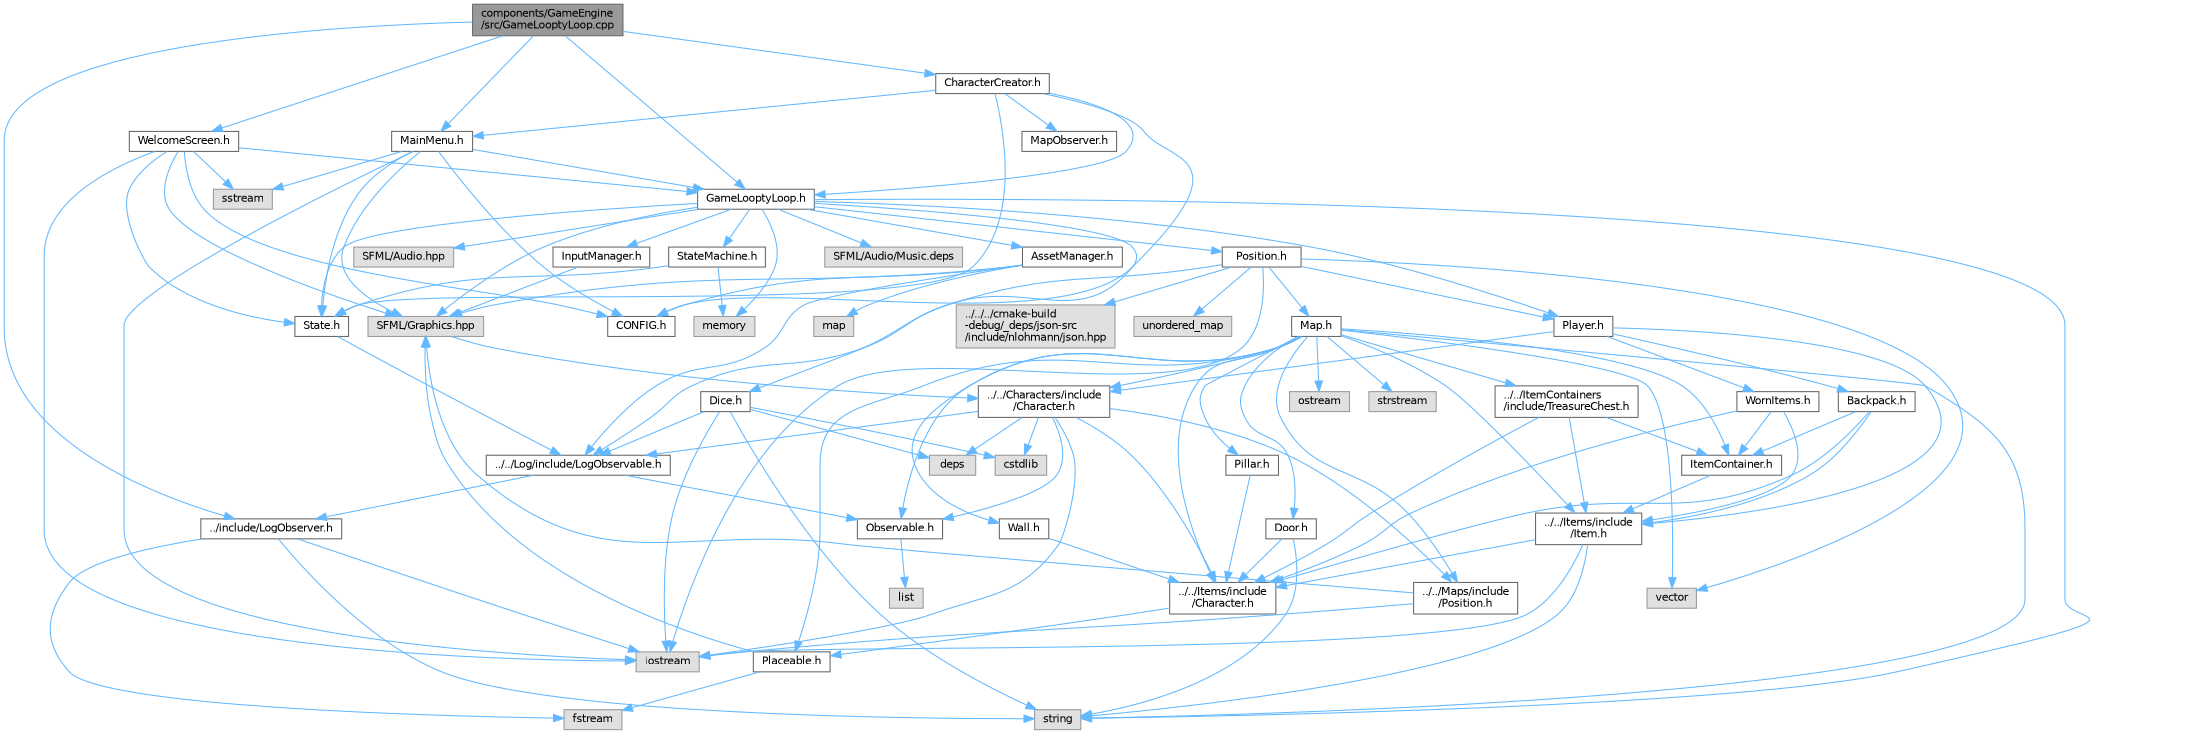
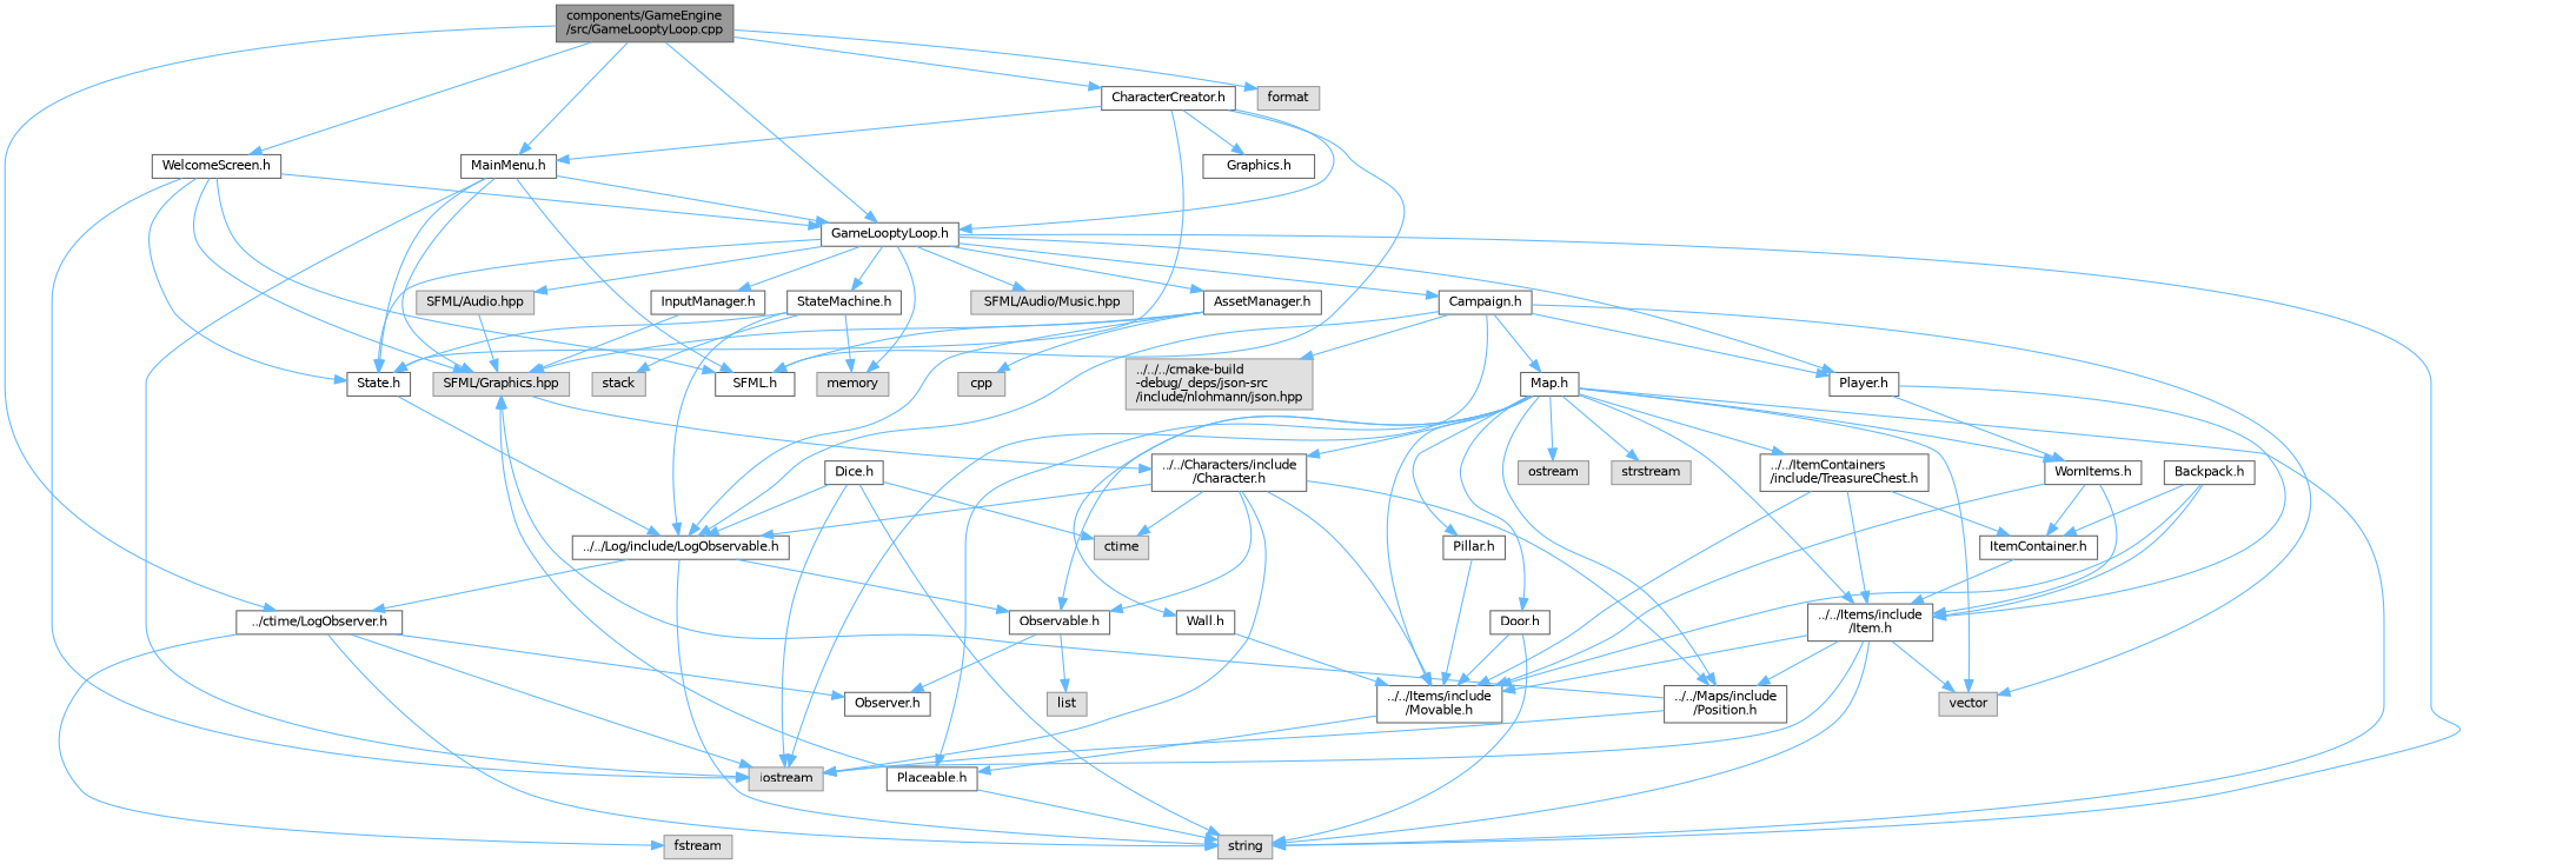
  digraph {
    node [color=grey40 fillcolor=white fontname=Helvetica fontsize=10 shape=box style=filled]
    edge [color=steelblue1 fontname=Helvetica fontsize=10 labelfontname=Helvetica labelfontsize=10 style=solid]
    n1 [color=gray40 fillcolor=grey60 fontcolor=black height=0.2 label="components/GameEngine\l/src/GameLooptyLoop.cpp" width=0.4]
    n2 [height=0.2 label="GameLooptyLoop.h" width=0.4]
-   n3 [height=0.2 label="../include/LogObserver.h" width=0.4]
+   n3 [height=0.2 label="../ctime/LogObserver.h" width=0.4]
    n4 [height=0.2 label="WelcomeScreen.h" width=0.4]
    n5 [height=0.2 label="MainMenu.h" width=0.4]
+   n6 [color=grey60 fillcolor="#E0E0E0" height=0.2 label=format width=0.4]
    n7 [height=0.2 label="CharacterCreator.h" width=0.4]
    n8 [height=0.2 label="AssetManager.h" width=0.4]
    n9 [color=grey60 fillcolor="#E0E0E0" height=0.2 label=string width=0.4]
    n10 [color=grey60 fillcolor="#E0E0E0" height=0.2 label="SFML/Graphics.hpp" width=0.4]
-   n11 [height=0.2 label="Position.h" width=0.4]
+   n11 [height=0.2 label="Campaign.h" width=0.4]
    n12 [color=grey60 fillcolor="#E0E0E0" height=0.2 label=memory width=0.4]
    n13 [height=0.2 label="Player.h" width=0.4]
    n14 [height=0.2 label="Dice.h" width=0.4]
    n15 [height=0.2 label="InputManager.h" width=0.4]
    n16 [height=0.2 label="State.h" width=0.4]
    n17 [height=0.2 label="StateMachine.h" width=0.4]
    n18 [color=grey60 fillcolor="#E0E0E0" height=0.2 label="SFML/Audio.hpp" width=0.4]
-   n19 [color=grey60 fillcolor="#E0E0E0" height=0.2 label="SFML/Audio/Music.deps" width=0.4]
+   n19 [color=grey60 fillcolor="#E0E0E0" height=0.2 label="SFML/Audio/Music.hpp" width=0.4]
+   n20 [height=0.2 label="Observer.h" width=0.4]
    n21 [color=grey60 fillcolor="#E0E0E0" height=0.2 label=iostream width=0.4]
    n22 [color=grey60 fillcolor="#E0E0E0" height=0.2 label=fstream width=0.4]
-   n23 [height=0.2 label="CONFIG.h" width=0.4]
-   n24 [color=grey60 fillcolor="#E0E0E0" height=0.2 label=sstream width=0.4]
+   n23 [height=0.2 label="SFML.h" width=0.4]
    n25 [height=0.2 label="../../Log/include/LogObservable.h" width=0.4]
-   n26 [color=grey60 fillcolor="#E0E0E0" height=0.2 label=map width=0.4]
+   n26 [color=grey60 fillcolor="#E0E0E0" height=0.2 label=cpp width=0.4]
    n27 [height=0.2 label="../../Characters/include\l/Character.h" width=0.4]
    n28 [height=0.2 label="Map.h" width=0.4]
    n29 [color=grey60 fillcolor="#E0E0E0" height=0.2 label=vector width=0.4]
    n30 [color=grey60 fillcolor="#E0E0E0" height=0.2 label="../../../cmake-build\l-debug/_deps/json-src\l/include/nlohmann/json.hpp" width=0.4]
-   n31 [color=grey60 fillcolor="#E0E0E0" height=0.2 label=unordered_map width=0.4]
    n32 [height=0.2 label="../../Items/include\l/Item.h" width=0.4]
    n33 [height=0.2 label="Backpack.h" width=0.4]
    n34 [height=0.2 label="WornItems.h" width=0.4]
-   n35 [color=grey60 fillcolor="#E0E0E0" height=0.2 label=cstdlib width=0.4]
-   n36 [color=grey60 fillcolor="#E0E0E0" height=0.2 label=deps width=0.4]
+   n36 [color=grey60 fillcolor="#E0E0E0" height=0.2 label=ctime width=0.4]
+   n37 [color=grey60 fillcolor="#E0E0E0" height=0.2 label=stack width=0.4]
    n38 [height=0.2 label="Observable.h" width=0.4]
    n39 [color=grey60 fillcolor="#E0E0E0" height=0.2 label=list width=0.4]
-   n40 [height=0.2 label="../../Items/include\l/Character.h" width=0.4]
+   n40 [height=0.2 label="../../Items/include\l/Movable.h" width=0.4]
    n41 [height=0.2 label="../../Maps/include\l/Position.h" width=0.4]
    n42 [height=0.2 label="../../ItemContainers\l/include/TreasureChest.h" width=0.4]
    n43 [height=0.2 label="ItemContainer.h" width=0.4]
    n44 [height=0.2 label="Door.h" width=0.4]
    n45 [height=0.2 label="Pillar.h" width=0.4]
    n46 [height=0.2 label="Wall.h" width=0.4]
    n47 [color=grey60 fillcolor="#E0E0E0" height=0.2 label=ostream width=0.4]
    n48 [color=grey60 fillcolor="#E0E0E0" height=0.2 label=strstream width=0.4]
    n49 [height=0.2 label="Placeable.h" width=0.4]
-   n50 [height=0.2 label="MapObserver.h" width=0.4]
+   n50 [height=0.2 label="Graphics.h" width=0.4]
    n1 -> n2
    n1 -> n3
    n1 -> n4
    n1 -> n5
+   n1 -> n6
    n1 -> n7
    n2 -> n8
    n2 -> n9
-   n2 -> n10
+   n18 -> n10
    n2 -> n11
    n2 -> n12
    n2 -> n13
-   n2 -> n14
    n2 -> n15
    n2 -> n16
    n2 -> n17
    n2 -> n18
    n2 -> n19
    n3 -> n9
+   n3 -> n20
    n3 -> n21
    n3 -> n22
    n4 -> n2
    n4 -> n10
    n4 -> n16
    n4 -> n21
    n4 -> n23
-   n4 -> n24
    n5 -> n2
    n5 -> n10
    n5 -> n16
    n5 -> n21
    n5 -> n23
-   n5 -> n24
    n7 -> n2
    n7 -> n5
    n7 -> n16
    n7 -> n23
    n7 -> n50
    n8 -> n10
    n8 -> n23
    n8 -> n25
    n8 -> n26
    n10 -> n27
    n11 -> n13
    n11 -> n21
    n11 -> n25
    n11 -> n28
    n11 -> n29
    n11 -> n30
-   n11 -> n31
-   n13 -> n27
    n13 -> n32
-   n13 -> n33
    n13 -> n34
    n14 -> n9
    n14 -> n21
    n14 -> n25
-   n14 -> n35
    n14 -> n36
    n15 -> n10
    n16 -> n25
    n17 -> n12
    n17 -> n16
+   n17 -> n25
+   n17 -> n37
    n25 -> n3
+   n25 -> n9
    n25 -> n38
    n27 -> n21
    n27 -> n25
-   n27 -> n35
    n27 -> n36
    n27 -> n38
    n27 -> n40
    n27 -> n41
    n28 -> n9
    n28 -> n27
    n28 -> n29
    n28 -> n32
    n28 -> n38
    n28 -> n40
    n28 -> n41
    n28 -> n42
-   n28 -> n43
+   n28 -> n34
    n28 -> n44
    n28 -> n45
    n28 -> n46
    n28 -> n47
    n28 -> n48
    n28 -> n49
    n32 -> n9
    n32 -> n21
+   n32 -> n29
    n32 -> n40
+   n32 -> n41
    n33 -> n32
    n33 -> n40
    n33 -> n43
    n34 -> n32
    n34 -> n40
    n34 -> n43
+   n38 -> n20
    n38 -> n39
    n40 -> n49
    n41 -> n10
    n41 -> n21
    n42 -> n32
    n42 -> n40
    n42 -> n43
    n43 -> n32
    n44 -> n9
    n44 -> n40
    n45 -> n40
    n46 -> n40
-   n49 -> n22
+   n49 -> n9
    n49 -> n10
  }
